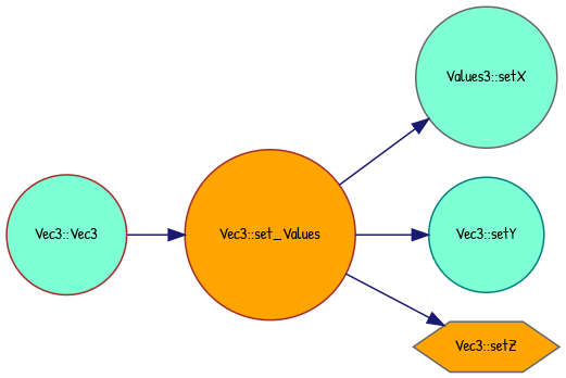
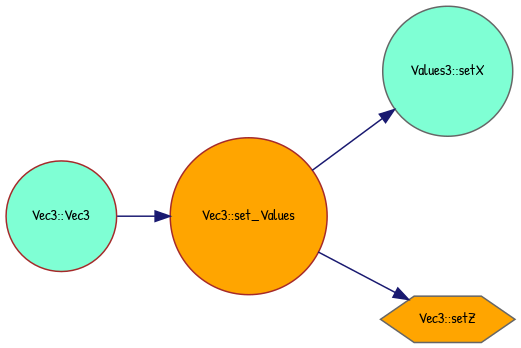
  digraph {
    fontname="Patrick Hand"
    rankdir=LR
    node [color=brown fillcolor=aquamarine fontname="Patrick Hand" fontsize=10 shape=circle style=filled]
    edge [color=midnightblue fontname="Patrick Hand" fontsize=10 labelfontname=Helvetica labelfontsize=10 style=solid]
    n1 [fontcolor=black height=0.2 label="Vec3::Vec3" width=0.4]
    n2 [fillcolor=orange height=0.2 label="Vec3::set_Values" width=0.4]
    n3 [color=gray40 height=0.2 label="Values3::setX" width=0.4]
-   n4 [color=teal height=0.2 label="Vec3::setY" width=0.4]
    n5 [color=gray40 fillcolor=orange height=0.2 label="Vec3::setZ" shape=hexagon width=0.4]
    n1 -> n2
    n2 -> n3
-   n2 -> n4
    n2 -> n5
  }
